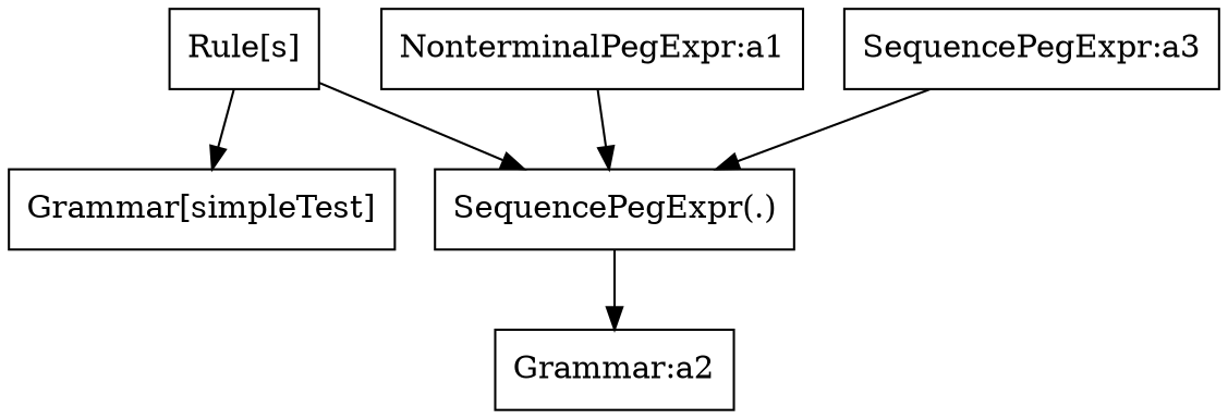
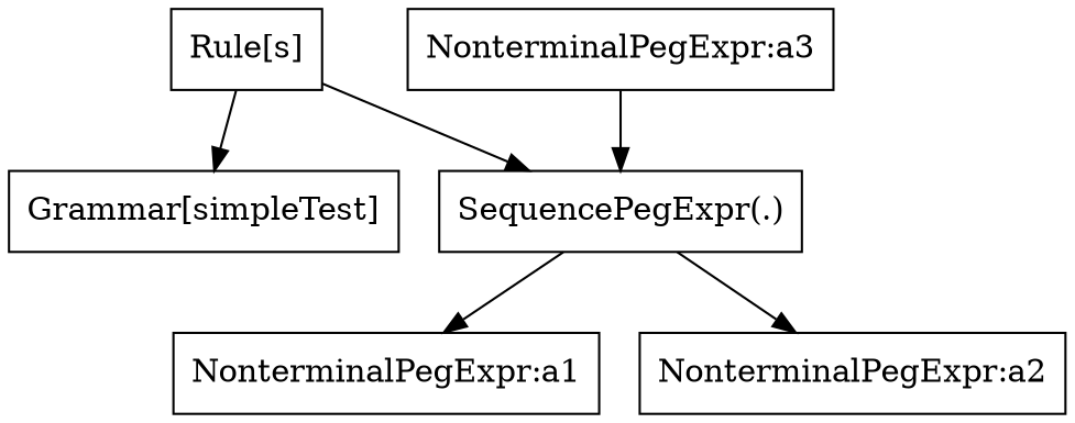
  digraph {
    node [shape=box]
    n1 [label="Grammar[simpleTest]"]
    n2 [label="Rule[s]"]
    n3 [label="SequencePegExpr(.)"]
    n4 [label="NonterminalPegExpr:a1"]
-   n5 [label="Grammar:a2"]
-   n6 [label="SequencePegExpr:a3"]
+   n5 [label="NonterminalPegExpr:a2"]
+   n6 [label="NonterminalPegExpr:a3"]
    n2 -> n1
    n2 -> n3
-   n4 -> n3
+   n3 -> n4
    n3 -> n5
    n6 -> n3
  }
